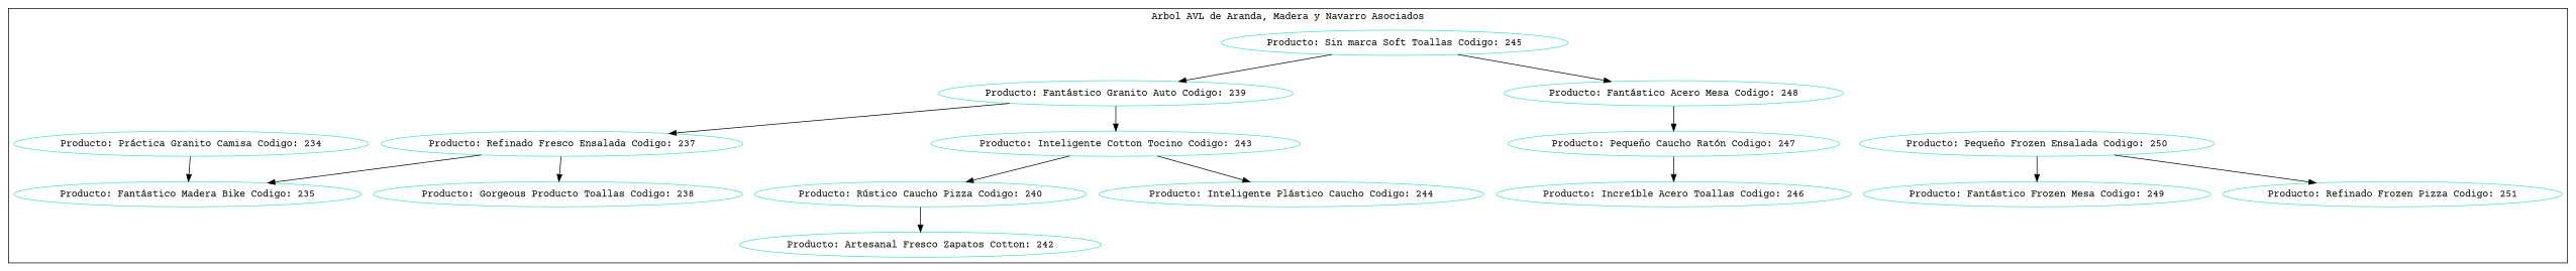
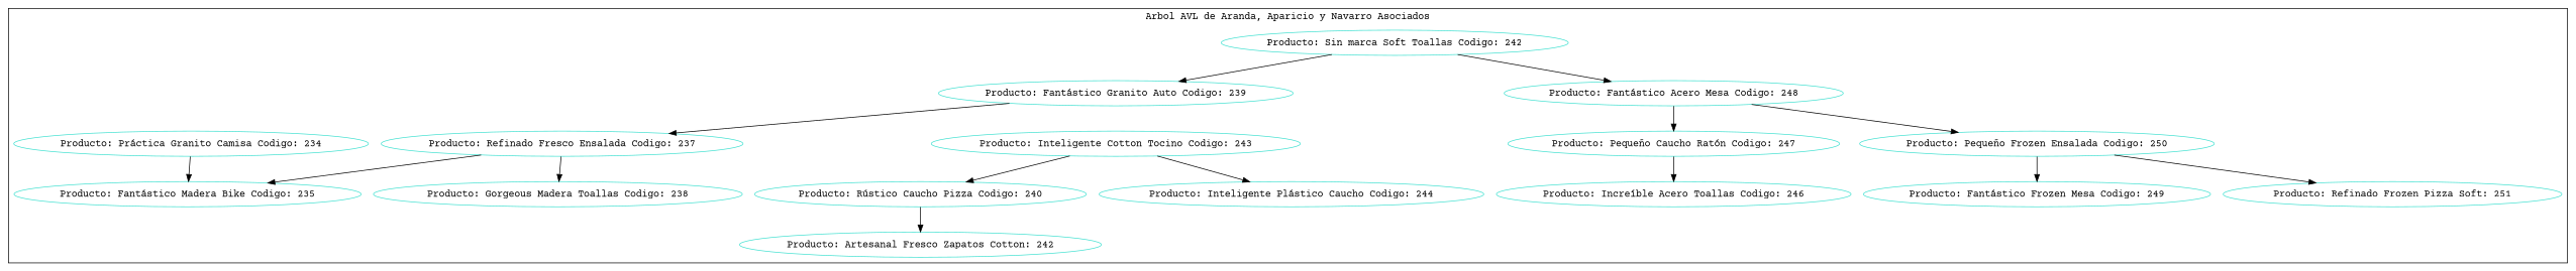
  digraph {
    fontname="Courier Prime"
    node [color=turquoise fontname="Courier Prime"]
    edge [fontname="Courier Prime"]
-   n1 [label="Producto: Sin marca Soft Toallas Codigo: 245"]
+   n1 [label="Producto: Sin marca Soft Toallas Codigo: 242"]
    n2 [label="Producto: Fantástico Granito Auto Codigo: 239"]
    n3 [label="Producto: Fantástico Acero Mesa Codigo: 248"]
    n4 [label="Producto: Refinado Fresco Ensalada Codigo: 237"]
    n5 [label="Producto: Inteligente Cotton Tocino Codigo: 243"]
    n6 [label="Producto: Fantástico Madera Bike Codigo: 235"]
-   n7 [label="Producto: Gorgeous Producto Toallas Codigo: 238"]
+   n7 [label="Producto: Gorgeous Madera Toallas Codigo: 238"]
    n8 [label="Producto: Práctica Granito Camisa Codigo: 234"]
    n9 [label="Producto: Rústico Caucho Pizza Codigo: 240"]
    n10 [label="Producto: Inteligente Plástico Caucho Codigo: 244"]
    n11 [label="Producto: Artesanal Fresco Zapatos Cotton: 242"]
    n12 [label="Producto: Pequeño Caucho Ratón Codigo: 247"]
    n13 [label="Producto: Pequeño Frozen Ensalada Codigo: 250"]
    n14 [label="Producto: Increíble Acero Toallas Codigo: 246"]
    n15 [label="Producto: Fantástico Frozen Mesa Codigo: 249"]
-   n16 [label="Producto: Refinado Frozen Pizza Codigo: 251"]
+   n16 [label="Producto: Refinado Frozen Pizza Soft: 251"]
    subgraph cluster_1 {
      color=black
-     label="Arbol AVL de Aranda, Madera y Navarro Asociados"
+     label="Arbol AVL de Aranda, Aparicio y Navarro Asociados"
      n1
      n2
      n3
      n4
      n5
      n6
      n7
      n8
      n9
      n10
      n11
      n12
      n13
      n14
      n15
      n16
    }
    n1 -> n2
    n1 -> n3
    n2 -> n4
-   n2 -> n5
    n3 -> n12
+   n3 -> n13
    n4 -> n6
    n4 -> n7
    n5 -> n9
    n5 -> n10
    n8 -> n6
    n9 -> n11
    n12 -> n14
    n13 -> n15
    n13 -> n16
  }
